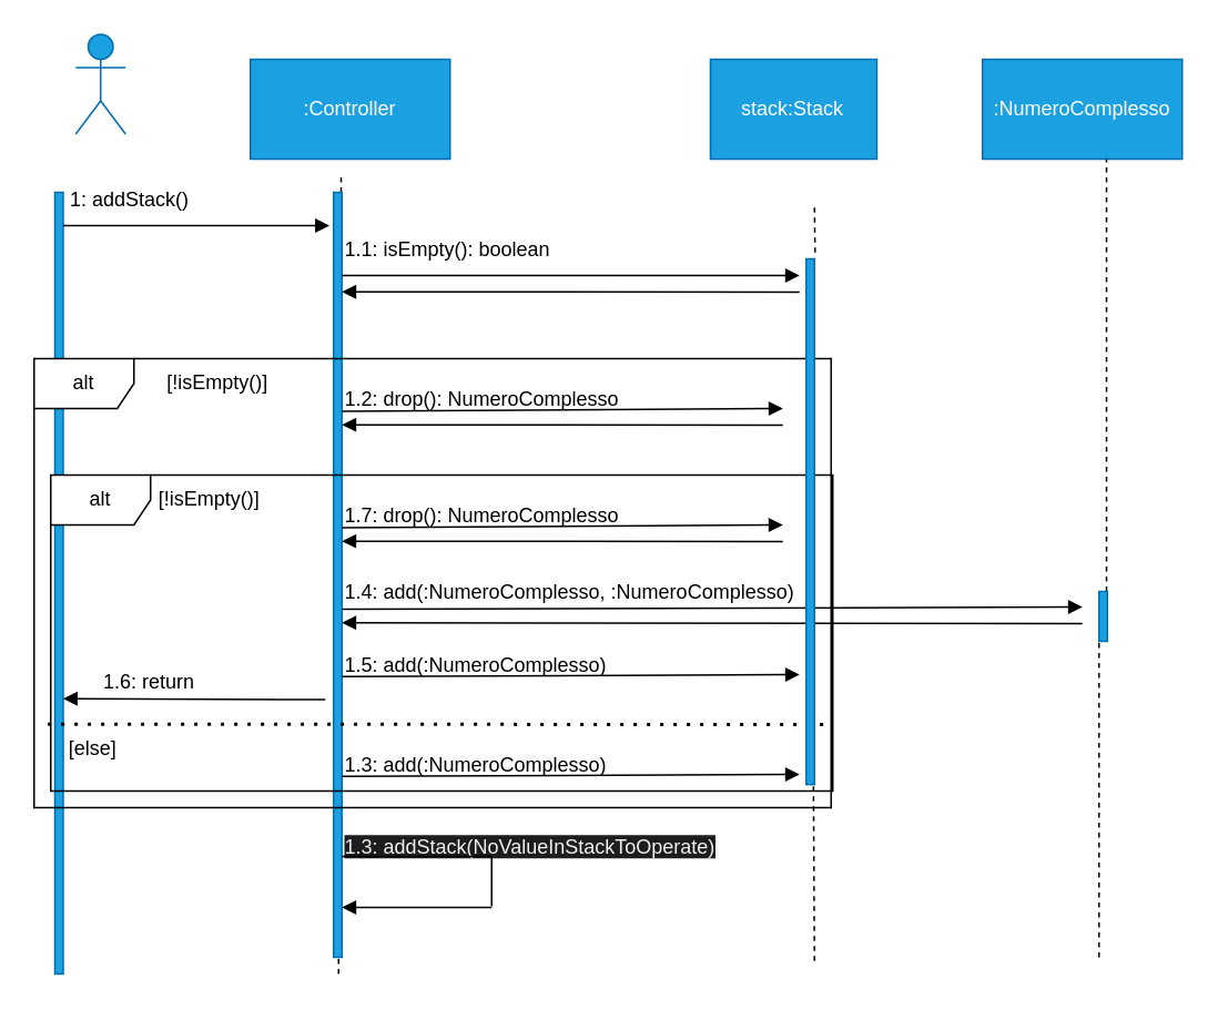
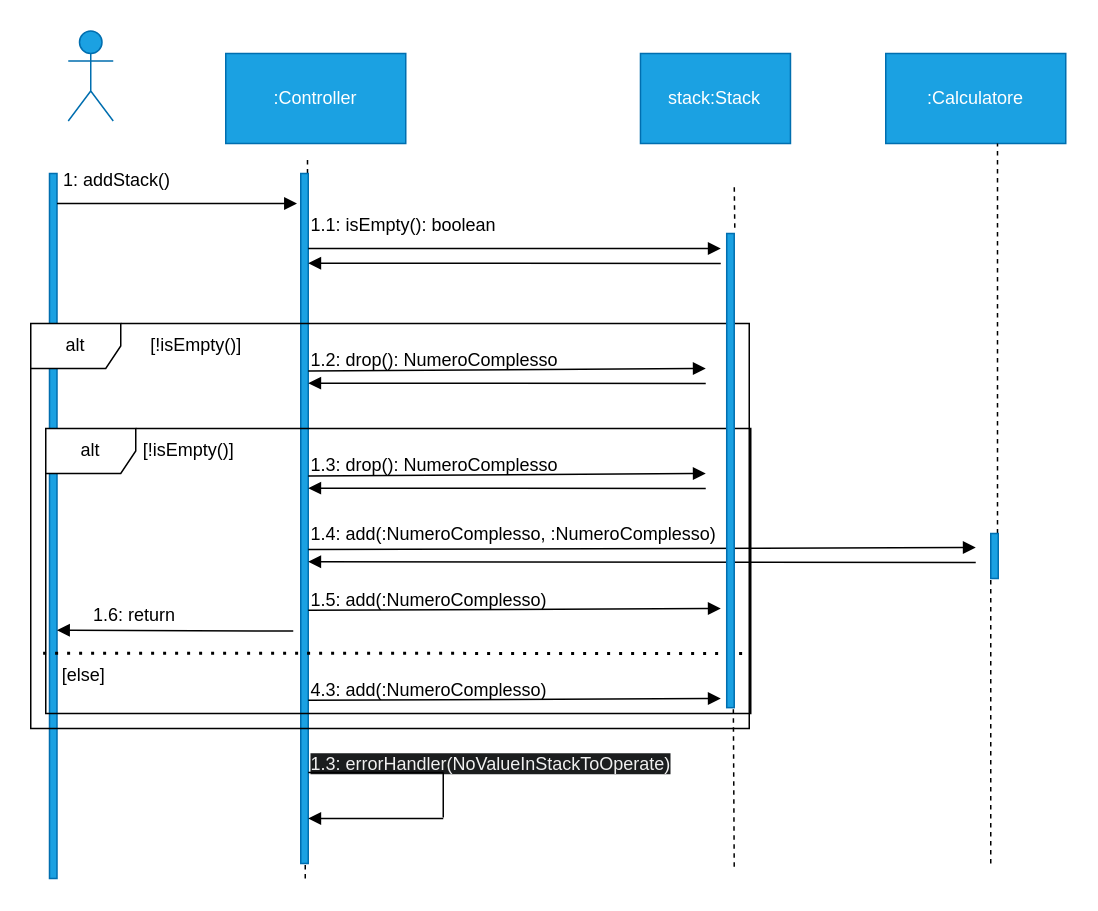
  <mxCell id="0" />
  <mxCell id="1" parent="0" />
  <mxCell id="2" value="Actor" style="shape=umlActor;verticalLabelPosition=bottom;verticalAlign=top;html=1;fillColor=#1ba1e2;fontColor=#ffffff;strokeColor=#006EAF;" parent="1" vertex="1"><mxGeometry x="45" y="20" width="30" height="60" as="geometry" /></mxCell>
  <mxCell id="3" value="" style="html=1;points=[];perimeter=orthogonalPerimeter;fillColor=#1ba1e2;fontColor=#ffffff;strokeColor=#006EAF;" parent="1" vertex="1"><mxGeometry x="32.5" y="115" width="5" height="470" as="geometry" /></mxCell>
  <mxCell id="4" value="" style="html=1;verticalAlign=bottom;labelBackgroundColor=none;endArrow=block;endFill=1;" parent="1" edge="1"><mxGeometry width="160" relative="1" as="geometry"><mxPoint x="37.5" y="135" as="sourcePoint" /><mxPoint x="197.5" y="135" as="targetPoint" /></mxGeometry></mxCell>
  <mxCell id="5" value="1: addStack()" style="text;html=1;strokeColor=none;fillColor=none;align=left;verticalAlign=middle;whiteSpace=wrap;rounded=0;" parent="1" vertex="1"><mxGeometry x="40" y="105" width="160" height="30" as="geometry" /></mxCell>
  <mxCell id="6" value=":Controller" style="rounded=0;whiteSpace=wrap;html=1;fillColor=#1ba1e2;fontColor=#ffffff;strokeColor=#006EAF;" parent="1" vertex="1"><mxGeometry x="150" y="35" width="120" height="60" as="geometry" /></mxCell>
  <mxCell id="7" value="" style="endArrow=none;dashed=1;html=1;startArrow=none;" parent="1" source="9" edge="1"><mxGeometry width="50" height="50" relative="1" as="geometry"><mxPoint x="204.5" y="645" as="sourcePoint" /><mxPoint x="204.5" y="105" as="targetPoint" /></mxGeometry></mxCell>
  <mxCell id="8" value="" style="endArrow=none;dashed=1;html=1;" parent="1" target="9" edge="1"><mxGeometry width="50" height="50" relative="1" as="geometry"><mxPoint x="203" y="585" as="sourcePoint" /><mxPoint x="204.5" y="105" as="targetPoint" /></mxGeometry></mxCell>
  <mxCell id="9" value="" style="html=1;points=[];perimeter=orthogonalPerimeter;fillColor=#1ba1e2;fontColor=#ffffff;strokeColor=#006EAF;" parent="1" vertex="1"><mxGeometry x="200" y="115" width="5" height="460" as="geometry" /></mxCell>
  <mxCell id="10" value="" style="html=1;verticalAlign=bottom;labelBackgroundColor=none;endArrow=block;endFill=1;exitX=0.669;exitY=0.19;exitDx=0;exitDy=0;exitPerimeter=0;" parent="1" edge="1"><mxGeometry width="160" relative="1" as="geometry"><mxPoint x="205.005" y="246.6" as="sourcePoint" /><mxPoint x="470" y="245" as="targetPoint" /></mxGeometry></mxCell>
  <mxCell id="11" value="1.2: drop(): NumeroComplesso" style="text;html=1;strokeColor=none;fillColor=none;align=left;verticalAlign=middle;whiteSpace=wrap;rounded=0;" parent="1" vertex="1"><mxGeometry x="205" y="225" width="195" height="30" as="geometry" /></mxCell>
  <mxCell id="12" value="" style="html=1;verticalAlign=bottom;labelBackgroundColor=none;endArrow=block;endFill=1;" parent="1" edge="1"><mxGeometry width="160" relative="1" as="geometry"><mxPoint x="205" y="165" as="sourcePoint" /><mxPoint x="480" y="165" as="targetPoint" /></mxGeometry></mxCell>
  <mxCell id="13" value="1.1: isEmpty(): boolean" style="text;html=1;strokeColor=none;fillColor=none;align=left;verticalAlign=middle;whiteSpace=wrap;rounded=0;" parent="1" vertex="1"><mxGeometry x="205" y="135" width="200" height="30" as="geometry" /></mxCell>
  <mxCell id="14" value="stack:Stack" style="rounded=0;whiteSpace=wrap;html=1;fillColor=#1ba1e2;fontColor=#ffffff;strokeColor=#006EAF;" parent="1" vertex="1"><mxGeometry x="426.48" y="35" width="100" height="60" as="geometry" /></mxCell>
  <mxCell id="15" value="" style="endArrow=none;dashed=1;html=1;exitX=1.076;exitY=0.001;exitDx=0;exitDy=0;exitPerimeter=0;" parent="1" edge="1"><mxGeometry width="50" height="50" relative="1" as="geometry"><mxPoint x="489.36" y="151.14" as="sourcePoint" /><mxPoint x="488.98" y="121.1" as="targetPoint" /></mxGeometry></mxCell>
  <mxCell id="16" value="" style="html=1;verticalAlign=bottom;labelBackgroundColor=none;endArrow=block;endFill=1;" parent="1" edge="1"><mxGeometry width="160" relative="1" as="geometry"><mxPoint x="470" y="255" as="sourcePoint" /><mxPoint x="205" y="254.76" as="targetPoint" /></mxGeometry></mxCell>
  <mxCell id="17" value="1.5: add(:NumeroComplesso)" style="text;html=1;strokeColor=none;fillColor=none;align=left;verticalAlign=middle;whiteSpace=wrap;rounded=0;" parent="1" vertex="1"><mxGeometry x="205" y="385" width="205" height="30" as="geometry" /></mxCell>
  <mxCell id="18" value="alt" style="shape=umlFrame;whiteSpace=wrap;html=1;pointerEvents=0;" parent="1" vertex="1"><mxGeometry x="20" y="215" width="479" height="270" as="geometry" /></mxCell>
  <mxCell id="19" value="" style="html=1;verticalAlign=bottom;labelBackgroundColor=none;endArrow=block;endFill=1;" parent="1" edge="1"><mxGeometry width="160" relative="1" as="geometry"><mxPoint x="195" y="420" as="sourcePoint" /><mxPoint x="37.5" y="419.5" as="targetPoint" /></mxGeometry></mxCell>
  <mxCell id="20" value="1.6: return" style="text;html=1;strokeColor=none;fillColor=none;align=left;verticalAlign=middle;whiteSpace=wrap;rounded=0;" parent="1" vertex="1"><mxGeometry x="60" y="395" width="130" height="30" as="geometry" /></mxCell>
  <mxCell id="21" value="[!isEmpty()]" style="text;html=1;align=center;verticalAlign=middle;resizable=0;points=[];autosize=1;strokeColor=none;fillColor=none;" parent="1" vertex="1"><mxGeometry x="90" y="215" width="80" height="30" as="geometry" /></mxCell>
- <mxCell id="22" value=":NumeroComplesso" style="rounded=0;whiteSpace=wrap;html=1;fillColor=#1ba1e2;fontColor=#ffffff;strokeColor=#006EAF;" parent="1" vertex="1"><mxGeometry x="590" y="35" width="120" height="60" as="geometry" /></mxCell>
+ <mxCell id="22" value=":Calculatore" style="rounded=0;whiteSpace=wrap;html=1;fillColor=#1ba1e2;fontColor=#ffffff;strokeColor=#006EAF;" parent="1" vertex="1"><mxGeometry x="590" y="35" width="120" height="60" as="geometry" /></mxCell>
  <mxCell id="23" value="" style="endArrow=none;dashed=1;html=1;startArrow=none;rounded=0;" parent="1" source="25" edge="1"><mxGeometry width="50" height="50" relative="1" as="geometry"><mxPoint x="664.5" y="635" as="sourcePoint" /><mxPoint x="664.5" y="95" as="targetPoint" /></mxGeometry></mxCell>
  <mxCell id="24" value="" style="endArrow=none;dashed=1;html=1;rounded=0;" parent="1" target="25" edge="1"><mxGeometry width="50" height="50" relative="1" as="geometry"><mxPoint x="660" y="575" as="sourcePoint" /><mxPoint x="664.5" y="95" as="targetPoint" /></mxGeometry></mxCell>
  <mxCell id="25" value="" style="html=1;points=[];perimeter=orthogonalPerimeter;fillColor=#1ba1e2;fontColor=#ffffff;strokeColor=#006EAF;" parent="1" vertex="1"><mxGeometry x="660" y="355" width="5" height="30" as="geometry" /></mxCell>
  <mxCell id="26" value="1.4: add(:NumeroComplesso, :NumeroComplesso)" style="text;html=1;strokeColor=none;fillColor=none;align=left;verticalAlign=middle;whiteSpace=wrap;rounded=0;" parent="1" vertex="1"><mxGeometry x="205" y="341.1" width="285" height="30" as="geometry" /></mxCell>
  <mxCell id="27" value="" style="html=1;verticalAlign=bottom;labelBackgroundColor=none;endArrow=block;endFill=1;exitX=0.669;exitY=0.19;exitDx=0;exitDy=0;exitPerimeter=0;" parent="1" edge="1"><mxGeometry width="160" relative="1" as="geometry"><mxPoint x="205.005" y="365.7" as="sourcePoint" /><mxPoint x="650" y="364.34" as="targetPoint" /></mxGeometry></mxCell>
  <mxCell id="28" value="" style="html=1;verticalAlign=bottom;labelBackgroundColor=none;endArrow=block;endFill=1;" parent="1" edge="1"><mxGeometry width="160" relative="1" as="geometry"><mxPoint x="650" y="374.34" as="sourcePoint" /><mxPoint x="205" y="373.86" as="targetPoint" /></mxGeometry></mxCell>
  <mxCell id="29" value="" style="html=1;verticalAlign=bottom;labelBackgroundColor=none;endArrow=block;endFill=1;" parent="1" edge="1"><mxGeometry width="160" relative="1" as="geometry"><mxPoint x="480" y="175" as="sourcePoint" /><mxPoint x="205" y="174.83" as="targetPoint" /></mxGeometry></mxCell>
  <mxCell id="30" value="" style="endArrow=none;dashed=1;html=1;entryX=0.852;entryY=0.909;entryDx=0;entryDy=0;entryPerimeter=0;" parent="1" target="40" edge="1"><mxGeometry width="50" height="50" relative="1" as="geometry"><mxPoint x="488.98" y="577.1" as="sourcePoint" /><mxPoint x="488.98" y="301.1" as="targetPoint" /></mxGeometry></mxCell>
  <mxCell id="31" value="alt" style="shape=umlFrame;whiteSpace=wrap;html=1;pointerEvents=0;" parent="1" vertex="1"><mxGeometry x="30" y="285" width="470" height="190" as="geometry" /></mxCell>
  <mxCell id="32" value="" style="endArrow=none;dashed=1;html=1;dashPattern=1 3;strokeWidth=2;rounded=0;exitX=-0.035;exitY=-0.007;exitDx=0;exitDy=0;exitPerimeter=0;" parent="1" source="33" edge="1"><mxGeometry width="50" height="50" relative="1" as="geometry"><mxPoint x="25" y="435" as="sourcePoint" /><mxPoint x="495" y="435" as="targetPoint" /></mxGeometry></mxCell>
  <mxCell id="33" value="[else]" style="text;html=1;align=center;verticalAlign=middle;resizable=0;points=[];autosize=1;strokeColor=none;fillColor=none;" parent="1" vertex="1"><mxGeometry x="30" y="435" width="50" height="30" as="geometry" /></mxCell>
  <mxCell id="34" value="" style="html=1;verticalAlign=bottom;labelBackgroundColor=none;endArrow=block;endFill=1;exitX=0.669;exitY=0.19;exitDx=0;exitDy=0;exitPerimeter=0;" parent="1" edge="1"><mxGeometry width="160" relative="1" as="geometry"><mxPoint x="205.005" y="316.6" as="sourcePoint" /><mxPoint x="470" y="315" as="targetPoint" /></mxGeometry></mxCell>
- <mxCell id="35" value="1.7: drop(): NumeroComplesso" style="text;html=1;strokeColor=none;fillColor=none;align=left;verticalAlign=middle;whiteSpace=wrap;rounded=0;" parent="1" vertex="1"><mxGeometry x="205" y="295" width="195" height="30" as="geometry" /></mxCell>
+ <mxCell id="35" value="1.3: drop(): NumeroComplesso" style="text;html=1;strokeColor=none;fillColor=none;align=left;verticalAlign=middle;whiteSpace=wrap;rounded=0;" parent="1" vertex="1"><mxGeometry x="205" y="295" width="195" height="30" as="geometry" /></mxCell>
  <mxCell id="36" value="" style="html=1;verticalAlign=bottom;labelBackgroundColor=none;endArrow=block;endFill=1;" parent="1" edge="1"><mxGeometry width="160" relative="1" as="geometry"><mxPoint x="470" y="325" as="sourcePoint" /><mxPoint x="205" y="324.76" as="targetPoint" /></mxGeometry></mxCell>
  <mxCell id="37" value="" style="html=1;verticalAlign=bottom;labelBackgroundColor=none;endArrow=block;endFill=1;exitX=0.669;exitY=0.19;exitDx=0;exitDy=0;exitPerimeter=0;" parent="1" edge="1"><mxGeometry width="160" relative="1" as="geometry"><mxPoint x="204.995" y="406.15" as="sourcePoint" /><mxPoint x="480" y="405" as="targetPoint" /></mxGeometry></mxCell>
- <mxCell id="38" value="1.3: add(:NumeroComplesso)" style="text;html=1;strokeColor=none;fillColor=none;align=left;verticalAlign=middle;whiteSpace=wrap;rounded=0;" parent="1" vertex="1"><mxGeometry x="205" y="445" width="205" height="30" as="geometry" /></mxCell>
+ <mxCell id="38" value="4.3: add(:NumeroComplesso)" style="text;html=1;strokeColor=none;fillColor=none;align=left;verticalAlign=middle;whiteSpace=wrap;rounded=0;" parent="1" vertex="1"><mxGeometry x="205" y="445" width="205" height="30" as="geometry" /></mxCell>
  <mxCell id="39" value="" style="html=1;verticalAlign=bottom;labelBackgroundColor=none;endArrow=block;endFill=1;exitX=0.669;exitY=0.19;exitDx=0;exitDy=0;exitPerimeter=0;" parent="1" edge="1"><mxGeometry width="160" relative="1" as="geometry"><mxPoint x="204.995" y="466.15" as="sourcePoint" /><mxPoint x="480" y="465" as="targetPoint" /></mxGeometry></mxCell>
  <mxCell id="40" value="" style="html=1;points=[];perimeter=orthogonalPerimeter;fillColor=#1ba1e2;fontColor=#ffffff;strokeColor=#006EAF;" parent="1" vertex="1"><mxGeometry x="483.98" y="155" width="5" height="316.1" as="geometry" /></mxCell>
  <mxCell id="41" value="[!isEmpty()]" style="text;html=1;align=center;verticalAlign=middle;resizable=0;points=[];autosize=1;strokeColor=none;fillColor=none;" parent="1" vertex="1"><mxGeometry x="85" y="285" width="80" height="30" as="geometry" /></mxCell>
- <mxCell id="42" value="&lt;span style=&quot;color: rgb(240, 240, 240); font-family: Helvetica; font-size: 12px; font-style: normal; font-variant-ligatures: normal; font-variant-caps: normal; font-weight: 400; letter-spacing: normal; orphans: 2; text-align: left; text-indent: 0px; text-transform: none; widows: 2; word-spacing: 0px; -webkit-text-stroke-width: 0px; background-color: rgb(27, 29, 30); text-decoration-thickness: initial; text-decoration-style: initial; text-decoration-color: initial; float: none; display: inline !important;&quot;&gt;1.3: addStack(NoValueInStackToOperate)&lt;/span&gt;" style="text;whiteSpace=wrap;html=1;" parent="1" vertex="1"><mxGeometry x="205" y="495" width="245" height="20" as="geometry" /></mxCell>
+ <mxCell id="42" value="&lt;span style=&quot;color: rgb(240, 240, 240); font-family: Helvetica; font-size: 12px; font-style: normal; font-variant-ligatures: normal; font-variant-caps: normal; font-weight: 400; letter-spacing: normal; orphans: 2; text-align: left; text-indent: 0px; text-transform: none; widows: 2; word-spacing: 0px; -webkit-text-stroke-width: 0px; background-color: rgb(27, 29, 30); text-decoration-thickness: initial; text-decoration-style: initial; text-decoration-color: initial; float: none; display: inline !important;&quot;&gt;1.3: errorHandler(NoValueInStackToOperate)&lt;/span&gt;" style="text;whiteSpace=wrap;html=1;" parent="1" vertex="1"><mxGeometry x="205" y="495" width="245" height="20" as="geometry" /></mxCell>
  <mxCell id="43" value="" style="html=1;verticalAlign=bottom;labelBackgroundColor=none;endArrow=block;endFill=1;rounded=0;" parent="1" edge="1"><mxGeometry width="160" relative="1" as="geometry"><mxPoint x="295" y="545" as="sourcePoint" /><mxPoint x="205" y="545" as="targetPoint" /></mxGeometry></mxCell>
  <mxCell id="44" value="" style="endArrow=none;html=1;rounded=0;" parent="1" edge="1"><mxGeometry width="50" height="50" relative="1" as="geometry"><mxPoint x="205" y="514.31" as="sourcePoint" /><mxPoint x="295" y="514.31" as="targetPoint" /></mxGeometry></mxCell>
  <mxCell id="45" value="" style="endArrow=none;html=1;rounded=0;" parent="1" edge="1"><mxGeometry width="50" height="50" relative="1" as="geometry"><mxPoint x="295" y="544.31" as="sourcePoint" /><mxPoint x="295" y="514.31" as="targetPoint" /><Array as="points" /></mxGeometry></mxCell>
